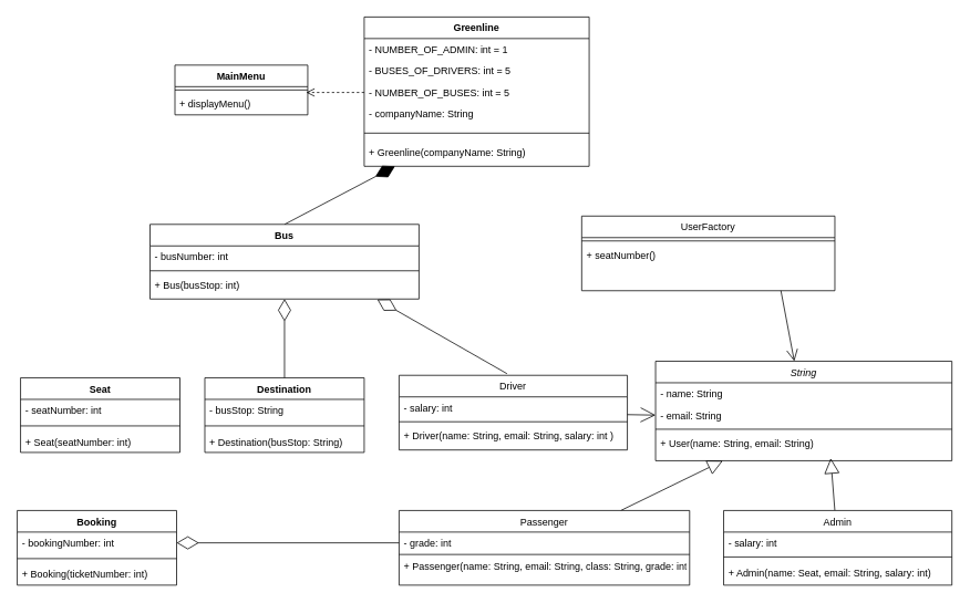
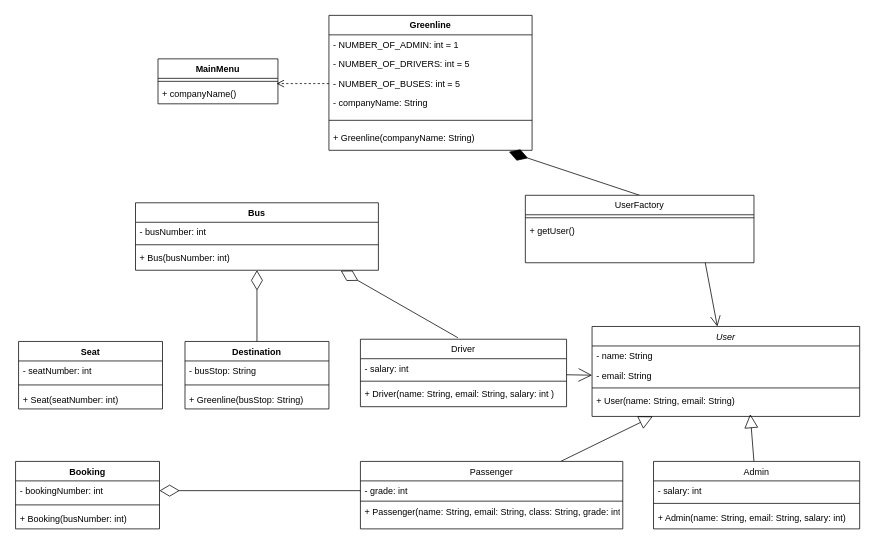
  <mxCell id="0" />
  <mxCell id="1" parent="0" />
- <mxCell id="3" value="" style="endArrow=diamondThin;endFill=1;endSize=24;html=1;exitX=0.5;exitY=0;exitDx=0;exitDy=0;entryX=0.137;entryY=1;entryDx=0;entryDy=0;entryPerimeter=0;" parent="1" source="48" target="41" edge="1"><mxGeometry width="160" relative="1" as="geometry"><mxPoint x="241" y="260" as="sourcePoint" /><mxPoint x="325" y="171" as="targetPoint" /></mxGeometry></mxCell>
+ <mxCell id="2" value="" style="endArrow=diamondThin;endFill=1;endSize=24;html=1;entryX=0.886;entryY=1.067;entryDx=0;entryDy=0;entryPerimeter=0;exitX=0.5;exitY=0;exitDx=0;exitDy=0;" parent="1" source="45" target="41" edge="1"><mxGeometry width="160" relative="1" as="geometry"><mxPoint x="534" y="320" as="sourcePoint" /><mxPoint x="646" y="270" as="targetPoint" /></mxGeometry></mxCell>
  <mxCell id="4" value="" style="html=1;verticalAlign=bottom;endArrow=open;dashed=1;endSize=8;exitX=0;exitY=0.5;exitDx=0;exitDy=0;entryX=0.988;entryY=0.875;entryDx=0;entryDy=0;entryPerimeter=0;" parent="1" source="38" target="43" edge="1"><mxGeometry relative="1" as="geometry"><mxPoint x="450" y="110" as="sourcePoint" /><mxPoint x="380" y="110" as="targetPoint" /><Array as="points" /></mxGeometry></mxCell>
  <mxCell id="5" value="" style="endArrow=block;endSize=16;endFill=0;html=1;" edge="1" parent="1" source="52"><mxGeometry width="160" relative="1" as="geometry"><mxPoint x="431" y="405" as="sourcePoint" /><mxPoint x="870" y="555" as="targetPoint" /></mxGeometry></mxCell>
  <mxCell id="6" value="" style="endArrow=block;endSize=16;endFill=0;html=1;" edge="1" parent="1" source="8"><mxGeometry width="160" relative="1" as="geometry"><mxPoint x="295.756" y="605" as="sourcePoint" /><mxPoint x="1000" y="552" as="targetPoint" /></mxGeometry></mxCell>
  <mxCell id="7" value="" style="endArrow=open;endSize=16;endFill=0;html=1;entryX=0;entryY=0.5;entryDx=0;entryDy=0;" edge="1" parent="1" source="26" target="32"><mxGeometry width="160" relative="1" as="geometry"><mxPoint x="305.756" y="615" as="sourcePoint" /><mxPoint x="531.5" y="445" as="targetPoint" /></mxGeometry></mxCell>
  <mxCell id="8" value="Admin" style="swimlane;fontStyle=0;align=center;verticalAlign=top;childLayout=stackLayout;horizontal=1;startSize=26;horizontalStack=0;resizeParent=1;resizeLast=0;collapsible=1;marginBottom=0;rounded=0;shadow=0;strokeWidth=1;" parent="1" vertex="1"><mxGeometry x="871" y="615" width="275" height="90" as="geometry"><mxRectangle x="330" y="360" width="170" height="26" as="alternateBounds" /></mxGeometry></mxCell>
  <mxCell id="9" value="- salary: int" style="text;align=left;verticalAlign=top;spacingLeft=4;spacingRight=4;overflow=hidden;rotatable=0;points=[[0,0.5],[1,0.5]];portConstraint=eastwest;" parent="8" vertex="1"><mxGeometry y="26" width="275" height="24" as="geometry" /></mxCell>
  <mxCell id="10" value="" style="line;html=1;strokeWidth=1;align=left;verticalAlign=middle;spacingTop=-1;spacingLeft=3;spacingRight=3;rotatable=0;labelPosition=right;points=[];portConstraint=eastwest;" parent="8" vertex="1"><mxGeometry y="50" width="275" height="12" as="geometry" /></mxCell>
- <mxCell id="11" value="+ Admin(name: Seat, email: String, salary: int)" style="text;align=left;verticalAlign=top;spacingLeft=4;spacingRight=4;overflow=hidden;rotatable=0;points=[[0,0.5],[1,0.5]];portConstraint=eastwest;" parent="8" vertex="1"><mxGeometry y="62" width="275" height="18" as="geometry" /></mxCell>
+ <mxCell id="11" value="+ Admin(name: String, email: String, salary: int)" style="text;align=left;verticalAlign=top;spacingLeft=4;spacingRight=4;overflow=hidden;rotatable=0;points=[[0,0.5],[1,0.5]];portConstraint=eastwest;" parent="8" vertex="1"><mxGeometry y="62" width="275" height="18" as="geometry" /></mxCell>
  <mxCell id="12" value="Destination" style="swimlane;fontStyle=1;align=center;verticalAlign=top;childLayout=stackLayout;horizontal=1;startSize=26;horizontalStack=0;resizeParent=1;resizeParentMax=0;resizeLast=0;collapsible=1;marginBottom=0;" parent="1" vertex="1"><mxGeometry x="246" y="455" width="192" height="90" as="geometry" /></mxCell>
  <mxCell id="13" value="- busStop: String" style="text;strokeColor=none;fillColor=none;align=left;verticalAlign=top;spacingLeft=4;spacingRight=4;overflow=hidden;rotatable=0;points=[[0,0.5],[1,0.5]];portConstraint=eastwest;" parent="12" vertex="1"><mxGeometry y="26" width="192" height="26" as="geometry" /></mxCell>
  <mxCell id="14" value="" style="line;strokeWidth=1;fillColor=none;align=left;verticalAlign=middle;spacingTop=-1;spacingLeft=3;spacingRight=3;rotatable=0;labelPosition=right;points=[];portConstraint=eastwest;" parent="12" vertex="1"><mxGeometry y="52" width="192" height="12" as="geometry" /></mxCell>
- <mxCell id="15" value="+ Destination(busStop: String)" style="text;strokeColor=none;fillColor=none;align=left;verticalAlign=top;spacingLeft=4;spacingRight=4;overflow=hidden;rotatable=0;points=[[0,0.5],[1,0.5]];portConstraint=eastwest;" parent="12" vertex="1"><mxGeometry y="64" width="192" height="26" as="geometry" /></mxCell>
+ <mxCell id="15" value="+ Greenline(busStop: String)" style="text;strokeColor=none;fillColor=none;align=left;verticalAlign=top;spacingLeft=4;spacingRight=4;overflow=hidden;rotatable=0;points=[[0,0.5],[1,0.5]];portConstraint=eastwest;" parent="12" vertex="1"><mxGeometry y="64" width="192" height="26" as="geometry" /></mxCell>
  <mxCell id="16" value="Seat" style="swimlane;fontStyle=1;align=center;verticalAlign=top;childLayout=stackLayout;horizontal=1;startSize=26;horizontalStack=0;resizeParent=1;resizeParentMax=0;resizeLast=0;collapsible=1;marginBottom=0;" vertex="1" parent="1"><mxGeometry x="24" y="455" width="192" height="90" as="geometry" /></mxCell>
  <mxCell id="17" value="- seatNumber: int" style="text;strokeColor=none;fillColor=none;align=left;verticalAlign=top;spacingLeft=4;spacingRight=4;overflow=hidden;rotatable=0;points=[[0,0.5],[1,0.5]];portConstraint=eastwest;" vertex="1" parent="16"><mxGeometry y="26" width="192" height="26" as="geometry" /></mxCell>
  <mxCell id="18" value="" style="line;strokeWidth=1;fillColor=none;align=left;verticalAlign=middle;spacingTop=-1;spacingLeft=3;spacingRight=3;rotatable=0;labelPosition=right;points=[];portConstraint=eastwest;" vertex="1" parent="16"><mxGeometry y="52" width="192" height="12" as="geometry" /></mxCell>
  <mxCell id="19" value="+ Seat(seatNumber: int)" style="text;strokeColor=none;fillColor=none;align=left;verticalAlign=top;spacingLeft=4;spacingRight=4;overflow=hidden;rotatable=0;points=[[0,0.5],[1,0.5]];portConstraint=eastwest;" vertex="1" parent="16"><mxGeometry y="64" width="192" height="26" as="geometry" /></mxCell>
  <mxCell id="20" value="" style="endArrow=diamondThin;endFill=0;endSize=24;html=1;exitX=0.5;exitY=0;exitDx=0;exitDy=0;" edge="1" parent="1" source="12" target="51"><mxGeometry width="160" relative="1" as="geometry"><mxPoint x="294" y="410" as="sourcePoint" /><mxPoint x="454" y="410" as="targetPoint" /></mxGeometry></mxCell>
  <mxCell id="21" value="" style="endArrow=diamondThin;endFill=0;endSize=24;html=1;exitX=0;exitY=0.5;exitDx=0;exitDy=0;" edge="1" parent="1" source="53" target="23"><mxGeometry width="160" relative="1" as="geometry"><mxPoint x="467" y="654" as="sourcePoint" /><mxPoint x="330" y="671" as="targetPoint" /></mxGeometry></mxCell>
  <mxCell id="22" value="Booking" style="swimlane;fontStyle=1;align=center;verticalAlign=top;childLayout=stackLayout;horizontal=1;startSize=26;horizontalStack=0;resizeParent=1;resizeParentMax=0;resizeLast=0;collapsible=1;marginBottom=0;" vertex="1" parent="1"><mxGeometry x="20" y="615" width="192" height="90" as="geometry" /></mxCell>
  <mxCell id="23" value="- bookingNumber: int" style="text;strokeColor=none;fillColor=none;align=left;verticalAlign=top;spacingLeft=4;spacingRight=4;overflow=hidden;rotatable=0;points=[[0,0.5],[1,0.5]];portConstraint=eastwest;" vertex="1" parent="22"><mxGeometry y="26" width="192" height="26" as="geometry" /></mxCell>
  <mxCell id="24" value="" style="line;strokeWidth=1;fillColor=none;align=left;verticalAlign=middle;spacingTop=-1;spacingLeft=3;spacingRight=3;rotatable=0;labelPosition=right;points=[];portConstraint=eastwest;" vertex="1" parent="22"><mxGeometry y="52" width="192" height="12" as="geometry" /></mxCell>
- <mxCell id="25" value="+ Booking(ticketNumber: int)" style="text;strokeColor=none;fillColor=none;align=left;verticalAlign=top;spacingLeft=4;spacingRight=4;overflow=hidden;rotatable=0;points=[[0,0.5],[1,0.5]];portConstraint=eastwest;" vertex="1" parent="22"><mxGeometry y="64" width="192" height="26" as="geometry" /></mxCell>
+ <mxCell id="25" value="+ Booking(busNumber: int)" style="text;strokeColor=none;fillColor=none;align=left;verticalAlign=top;spacingLeft=4;spacingRight=4;overflow=hidden;rotatable=0;points=[[0,0.5],[1,0.5]];portConstraint=eastwest;" vertex="1" parent="22"><mxGeometry y="64" width="192" height="26" as="geometry" /></mxCell>
  <mxCell id="26" value="Driver" style="swimlane;fontStyle=0;align=center;verticalAlign=top;childLayout=stackLayout;horizontal=1;startSize=26;horizontalStack=0;resizeParent=1;resizeLast=0;collapsible=1;marginBottom=0;rounded=0;shadow=0;strokeWidth=1;" parent="1" vertex="1"><mxGeometry x="480" y="452" width="275" height="90" as="geometry"><mxRectangle x="330" y="360" width="170" height="26" as="alternateBounds" /></mxGeometry></mxCell>
  <mxCell id="27" value="- salary: int" style="text;align=left;verticalAlign=top;spacingLeft=4;spacingRight=4;overflow=hidden;rotatable=0;points=[[0,0.5],[1,0.5]];portConstraint=eastwest;" parent="26" vertex="1"><mxGeometry y="26" width="275" height="26" as="geometry" /></mxCell>
  <mxCell id="28" value="" style="line;html=1;strokeWidth=1;align=left;verticalAlign=middle;spacingTop=-1;spacingLeft=3;spacingRight=3;rotatable=0;labelPosition=right;points=[];portConstraint=eastwest;" parent="26" vertex="1"><mxGeometry y="52" width="275" height="8" as="geometry" /></mxCell>
  <mxCell id="29" value="+ Driver(name: String, email: String, salary: int )" style="text;align=left;verticalAlign=top;spacingLeft=4;spacingRight=4;overflow=hidden;rotatable=0;points=[[0,0.5],[1,0.5]];portConstraint=eastwest;" parent="26" vertex="1"><mxGeometry y="60" width="275" height="26" as="geometry" /></mxCell>
- <mxCell id="30" value="String" style="swimlane;fontStyle=2;align=center;verticalAlign=top;childLayout=stackLayout;horizontal=1;startSize=26;horizontalStack=0;resizeParent=1;resizeLast=0;collapsible=1;marginBottom=0;rounded=0;shadow=0;strokeWidth=1;" parent="1" vertex="1"><mxGeometry x="789" y="435" width="357" height="120" as="geometry"><mxRectangle x="230" y="140" width="160" height="26" as="alternateBounds" /></mxGeometry></mxCell>
+ <mxCell id="30" value="User" style="swimlane;fontStyle=2;align=center;verticalAlign=top;childLayout=stackLayout;horizontal=1;startSize=26;horizontalStack=0;resizeParent=1;resizeLast=0;collapsible=1;marginBottom=0;rounded=0;shadow=0;strokeWidth=1;" parent="1" vertex="1"><mxGeometry x="789" y="435" width="357" height="120" as="geometry"><mxRectangle x="230" y="140" width="160" height="26" as="alternateBounds" /></mxGeometry></mxCell>
  <mxCell id="31" value="- name: String" style="text;align=left;verticalAlign=top;spacingLeft=4;spacingRight=4;overflow=hidden;rotatable=0;points=[[0,0.5],[1,0.5]];portConstraint=eastwest;rounded=0;shadow=0;html=0;" parent="30" vertex="1"><mxGeometry y="26" width="357" height="26" as="geometry" /></mxCell>
  <mxCell id="32" value="- email: String" style="text;align=left;verticalAlign=top;spacingLeft=4;spacingRight=4;overflow=hidden;rotatable=0;points=[[0,0.5],[1,0.5]];portConstraint=eastwest;" parent="30" vertex="1"><mxGeometry y="52" width="357" height="26" as="geometry" /></mxCell>
  <mxCell id="33" value="" style="line;html=1;strokeWidth=1;align=left;verticalAlign=middle;spacingTop=-1;spacingLeft=3;spacingRight=3;rotatable=0;labelPosition=right;points=[];portConstraint=eastwest;" parent="30" vertex="1"><mxGeometry y="78" width="357" height="8" as="geometry" /></mxCell>
  <mxCell id="34" value="+ User(name: String, email: String)" style="text;align=left;verticalAlign=top;spacingLeft=4;spacingRight=4;overflow=hidden;rotatable=0;points=[[0,0.5],[1,0.5]];portConstraint=eastwest;" parent="30" vertex="1"><mxGeometry y="86" width="357" height="26" as="geometry" /></mxCell>
  <mxCell id="35" value="Greenline" style="swimlane;fontStyle=1;align=center;verticalAlign=top;childLayout=stackLayout;horizontal=1;startSize=26;horizontalStack=0;resizeParent=1;resizeParentMax=0;resizeLast=0;collapsible=1;marginBottom=0;" parent="1" vertex="1"><mxGeometry x="438" y="20" width="271" height="180" as="geometry" /></mxCell>
  <mxCell id="36" value="- NUMBER_OF_ADMIN: int = 1 " style="text;strokeColor=none;fillColor=none;align=left;verticalAlign=top;spacingLeft=4;spacingRight=4;overflow=hidden;rotatable=0;points=[[0,0.5],[1,0.5]];portConstraint=eastwest;" parent="35" vertex="1"><mxGeometry y="26" width="271" height="26" as="geometry" /></mxCell>
- <mxCell id="37" value="- BUSES_OF_DRIVERS: int = 5 " style="text;strokeColor=none;fillColor=none;align=left;verticalAlign=top;spacingLeft=4;spacingRight=4;overflow=hidden;rotatable=0;points=[[0,0.5],[1,0.5]];portConstraint=eastwest;" vertex="1" parent="35"><mxGeometry y="52" width="271" height="26" as="geometry" /></mxCell>
+ <mxCell id="37" value="- NUMBER_OF_DRIVERS: int = 5 " style="text;strokeColor=none;fillColor=none;align=left;verticalAlign=top;spacingLeft=4;spacingRight=4;overflow=hidden;rotatable=0;points=[[0,0.5],[1,0.5]];portConstraint=eastwest;" vertex="1" parent="35"><mxGeometry y="52" width="271" height="26" as="geometry" /></mxCell>
  <mxCell id="38" value="- NUMBER_OF_BUSES: int = 5 " style="text;strokeColor=none;fillColor=none;align=left;verticalAlign=top;spacingLeft=4;spacingRight=4;overflow=hidden;rotatable=0;points=[[0,0.5],[1,0.5]];portConstraint=eastwest;" vertex="1" parent="35"><mxGeometry y="78" width="271" height="26" as="geometry" /></mxCell>
  <mxCell id="39" value="- companyName: String" style="text;strokeColor=none;fillColor=none;align=left;verticalAlign=top;spacingLeft=4;spacingRight=4;overflow=hidden;rotatable=0;points=[[0,0.5],[1,0.5]];portConstraint=eastwest;" parent="35" vertex="1"><mxGeometry y="104" width="271" height="26" as="geometry" /></mxCell>
  <mxCell id="40" value="" style="line;strokeWidth=1;fillColor=none;align=left;verticalAlign=middle;spacingTop=-1;spacingLeft=3;spacingRight=3;rotatable=0;labelPosition=right;points=[];portConstraint=eastwest;" parent="35" vertex="1"><mxGeometry y="130" width="271" height="20" as="geometry" /></mxCell>
  <mxCell id="41" value="+ Greenline(companyName: String)" style="text;strokeColor=none;fillColor=none;align=left;verticalAlign=top;spacingLeft=4;spacingRight=4;overflow=hidden;rotatable=0;points=[[0,0.5],[1,0.5]];portConstraint=eastwest;" parent="35" vertex="1"><mxGeometry y="150" width="271" height="30" as="geometry" /></mxCell>
  <mxCell id="42" value="MainMenu" style="swimlane;fontStyle=1;align=center;verticalAlign=top;childLayout=stackLayout;horizontal=1;startSize=26;horizontalStack=0;resizeParent=1;resizeParentMax=0;resizeLast=0;collapsible=1;marginBottom=0;" parent="1" vertex="1"><mxGeometry x="210" y="78" width="160" height="60" as="geometry" /></mxCell>
  <mxCell id="43" value="" style="line;strokeWidth=1;fillColor=none;align=left;verticalAlign=middle;spacingTop=-1;spacingLeft=3;spacingRight=3;rotatable=0;labelPosition=right;points=[];portConstraint=eastwest;" parent="42" vertex="1"><mxGeometry y="26" width="160" height="8" as="geometry" /></mxCell>
- <mxCell id="44" value="+ displayMenu()" style="text;strokeColor=none;fillColor=none;align=left;verticalAlign=top;spacingLeft=4;spacingRight=4;overflow=hidden;rotatable=0;points=[[0,0.5],[1,0.5]];portConstraint=eastwest;" parent="42" vertex="1"><mxGeometry y="34" width="160" height="26" as="geometry" /></mxCell>
+ <mxCell id="44" value="+ companyName()" style="text;strokeColor=none;fillColor=none;align=left;verticalAlign=top;spacingLeft=4;spacingRight=4;overflow=hidden;rotatable=0;points=[[0,0.5],[1,0.5]];portConstraint=eastwest;" parent="42" vertex="1"><mxGeometry y="34" width="160" height="26" as="geometry" /></mxCell>
  <mxCell id="45" value="UserFactory" style="swimlane;fontStyle=0;align=center;verticalAlign=top;childLayout=stackLayout;horizontal=1;startSize=26;horizontalStack=0;resizeParent=1;resizeLast=0;collapsible=1;marginBottom=0;rounded=0;shadow=0;strokeWidth=1;" parent="1" vertex="1"><mxGeometry x="700" y="260" width="305" height="90" as="geometry"><mxRectangle x="550" y="140" width="160" height="26" as="alternateBounds" /></mxGeometry></mxCell>
  <mxCell id="46" value="" style="line;html=1;strokeWidth=1;align=left;verticalAlign=middle;spacingTop=-1;spacingLeft=3;spacingRight=3;rotatable=0;labelPosition=right;points=[];portConstraint=eastwest;" parent="45" vertex="1"><mxGeometry y="26" width="305" height="8" as="geometry" /></mxCell>
- <mxCell id="47" value="+ seatNumber()" style="text;align=left;verticalAlign=top;spacingLeft=4;spacingRight=4;overflow=hidden;rotatable=0;points=[[0,0.5],[1,0.5]];portConstraint=eastwest;" parent="45" vertex="1"><mxGeometry y="34" width="305" height="26" as="geometry" /></mxCell>
+ <mxCell id="47" value="+ getUser()" style="text;align=left;verticalAlign=top;spacingLeft=4;spacingRight=4;overflow=hidden;rotatable=0;points=[[0,0.5],[1,0.5]];portConstraint=eastwest;" parent="45" vertex="1"><mxGeometry y="34" width="305" height="26" as="geometry" /></mxCell>
  <mxCell id="48" value="Bus" style="swimlane;fontStyle=1;align=center;verticalAlign=top;childLayout=stackLayout;horizontal=1;startSize=26;horizontalStack=0;resizeParent=1;resizeParentMax=0;resizeLast=0;collapsible=1;marginBottom=0;" parent="1" vertex="1"><mxGeometry x="180" y="270" width="324" height="90" as="geometry" /></mxCell>
  <mxCell id="49" value="- busNumber: int&#10;" style="text;strokeColor=none;fillColor=none;align=left;verticalAlign=top;spacingLeft=4;spacingRight=4;overflow=hidden;rotatable=0;points=[[0,0.5],[1,0.5]];portConstraint=eastwest;" parent="48" vertex="1"><mxGeometry y="26" width="324" height="26" as="geometry" /></mxCell>
  <mxCell id="50" value="" style="line;strokeWidth=1;fillColor=none;align=left;verticalAlign=middle;spacingTop=-1;spacingLeft=3;spacingRight=3;rotatable=0;labelPosition=right;points=[];portConstraint=eastwest;" parent="48" vertex="1"><mxGeometry y="52" width="324" height="8" as="geometry" /></mxCell>
- <mxCell id="51" value="+ Bus(busStop: int)" style="text;strokeColor=none;fillColor=none;align=left;verticalAlign=top;spacingLeft=4;spacingRight=4;overflow=hidden;rotatable=0;points=[[0,0.5],[1,0.5]];portConstraint=eastwest;" parent="48" vertex="1"><mxGeometry y="60" width="324" height="30" as="geometry" /></mxCell>
+ <mxCell id="51" value="+ Bus(busNumber: int)" style="text;strokeColor=none;fillColor=none;align=left;verticalAlign=top;spacingLeft=4;spacingRight=4;overflow=hidden;rotatable=0;points=[[0,0.5],[1,0.5]];portConstraint=eastwest;" parent="48" vertex="1"><mxGeometry y="60" width="324" height="30" as="geometry" /></mxCell>
  <mxCell id="52" value="Passenger" style="swimlane;fontStyle=0;align=center;verticalAlign=top;childLayout=stackLayout;horizontal=1;startSize=26;horizontalStack=0;resizeParent=1;resizeLast=0;collapsible=1;marginBottom=0;rounded=0;shadow=0;strokeWidth=1;" parent="1" vertex="1"><mxGeometry x="480" y="615" width="350" height="90" as="geometry"><mxRectangle x="130" y="380" width="160" height="26" as="alternateBounds" /></mxGeometry></mxCell>
  <mxCell id="53" value="- grade: int" style="text;align=left;verticalAlign=top;spacingLeft=4;spacingRight=4;overflow=hidden;rotatable=0;points=[[0,0.5],[1,0.5]];portConstraint=eastwest;rounded=0;shadow=0;html=0;" parent="52" vertex="1"><mxGeometry y="26" width="350" height="26" as="geometry" /></mxCell>
  <mxCell id="54" value="" style="line;html=1;strokeWidth=1;align=left;verticalAlign=middle;spacingTop=-1;spacingLeft=3;spacingRight=3;rotatable=0;labelPosition=right;points=[];portConstraint=eastwest;" parent="52" vertex="1"><mxGeometry y="52" width="350" height="2" as="geometry" /></mxCell>
  <mxCell id="55" value="+ Passenger(name: String, email: String, class: String, grade: int)" style="text;align=left;verticalAlign=top;spacingLeft=4;spacingRight=4;overflow=hidden;rotatable=0;points=[[0,0.5],[1,0.5]];portConstraint=eastwest;" vertex="1" parent="52"><mxGeometry y="54" width="350" height="26" as="geometry" /></mxCell>
  <mxCell id="56" value="" style="endArrow=diamondThin;endFill=0;endSize=24;html=1;entryX=0.845;entryY=1.02;entryDx=0;entryDy=0;entryPerimeter=0;" edge="1" parent="1" target="51"><mxGeometry width="160" relative="1" as="geometry"><mxPoint x="610" y="450" as="sourcePoint" /><mxPoint x="570" y="400" as="targetPoint" /></mxGeometry></mxCell>
  <mxCell id="57" value="" style="endArrow=open;endFill=1;endSize=12;html=1;" edge="1" parent="1" target="30"><mxGeometry width="160" relative="1" as="geometry"><mxPoint x="940" y="350" as="sourcePoint" /><mxPoint x="980" y="390" as="targetPoint" /></mxGeometry></mxCell>
